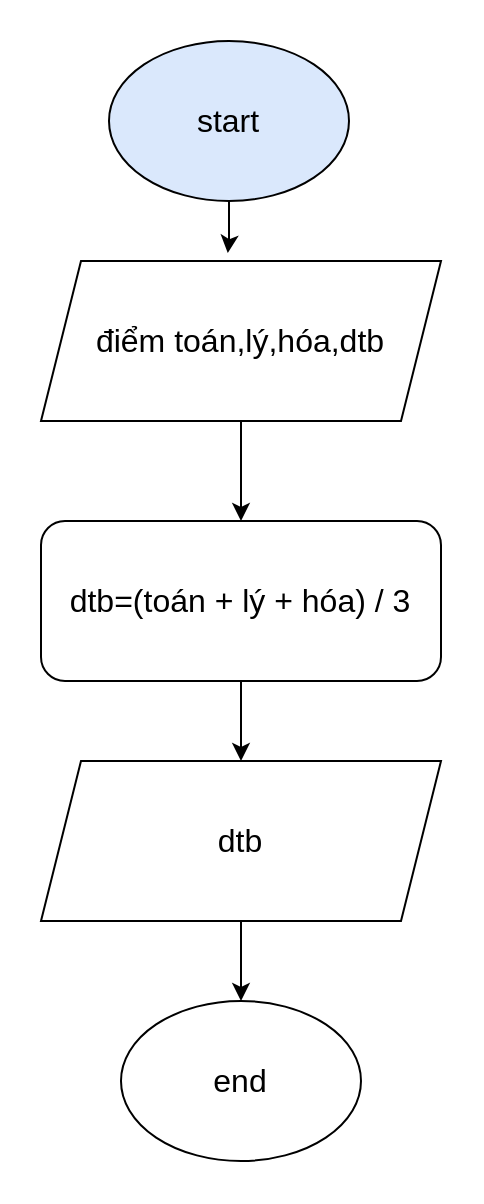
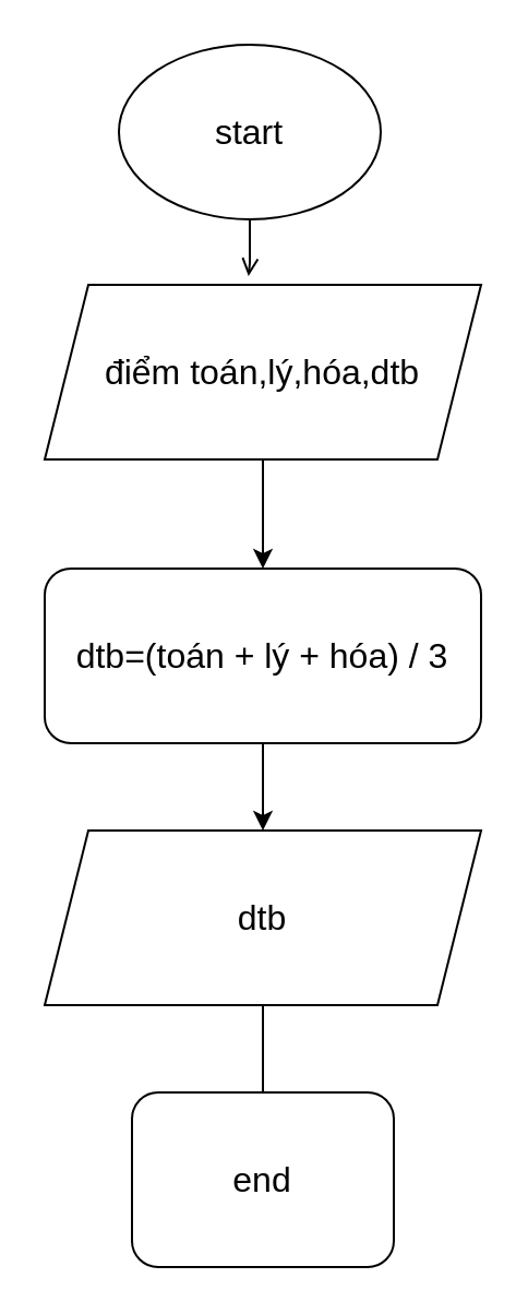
  <mxCell id="0" />
  <mxCell id="1" parent="0" />
- <mxCell id="2" value="start" style="ellipse;whiteSpace=wrap;html=1;fontSize=16;fillColor=#dae8fc;" vertex="1" parent="1"><mxGeometry x="54" y="20" width="120" height="80" as="geometry" /></mxCell>
+ <mxCell id="2" value="start" style="ellipse;whiteSpace=wrap;html=1;fontSize=16;" vertex="1" parent="1"><mxGeometry x="54" y="20" width="120" height="80" as="geometry" /></mxCell>
  <mxCell id="3" style="edgeStyle=orthogonalEdgeStyle;rounded=0;orthogonalLoop=1;jettySize=auto;html=1;entryX=0.5;entryY=0;entryDx=0;entryDy=0;fontSize=16;" edge="1" parent="1" source="4" target="6"><mxGeometry relative="1" as="geometry" /></mxCell>
  <mxCell id="4" value="điểm toán,lý,hóa,dtb" style="shape=parallelogram;perimeter=parallelogramPerimeter;whiteSpace=wrap;html=1;fixedSize=1;fontSize=16;" vertex="1" parent="1"><mxGeometry x="20" y="130" width="200" height="80" as="geometry" /></mxCell>
  <mxCell id="5" style="edgeStyle=orthogonalEdgeStyle;rounded=0;orthogonalLoop=1;jettySize=auto;html=1;entryX=0.5;entryY=0;entryDx=0;entryDy=0;fontSize=16;" edge="1" parent="1" source="6" target="8"><mxGeometry relative="1" as="geometry" /></mxCell>
  <mxCell id="6" value="dtb=(toán + lý + hóa) / 3" style="whiteSpace=wrap;html=1;fontSize=16;rounded=1;" vertex="1" parent="1"><mxGeometry x="20" y="260" width="200" height="80" as="geometry" /></mxCell>
- <mxCell id="7" style="edgeStyle=orthogonalEdgeStyle;rounded=0;orthogonalLoop=1;jettySize=auto;html=1;entryX=0.5;entryY=0;entryDx=0;entryDy=0;fontSize=16;" edge="1" parent="1" source="8" target="9"><mxGeometry relative="1" as="geometry" /></mxCell>
+ <mxCell id="7" style="edgeStyle=orthogonalEdgeStyle;rounded=0;orthogonalLoop=1;jettySize=auto;html=1;entryX=0.5;entryY=0;entryDx=0;entryDy=0;fontSize=16;endArrow=none;" edge="1" parent="1" source="8" target="9"><mxGeometry relative="1" as="geometry" /></mxCell>
  <mxCell id="8" value="dtb" style="shape=parallelogram;perimeter=parallelogramPerimeter;whiteSpace=wrap;html=1;fixedSize=1;fontSize=16;" vertex="1" parent="1"><mxGeometry x="20" y="380" width="200" height="80" as="geometry" /></mxCell>
- <mxCell id="9" value="end" style="ellipse;whiteSpace=wrap;html=1;fontSize=16;" vertex="1" parent="1"><mxGeometry x="60" y="500" width="120" height="80" as="geometry" /></mxCell>
- <mxCell id="10" style="edgeStyle=orthogonalEdgeStyle;rounded=0;orthogonalLoop=1;jettySize=auto;html=1;entryX=0.467;entryY=-0.05;entryDx=0;entryDy=0;entryPerimeter=0;fontSize=16;" edge="1" parent="1" source="2" target="4"><mxGeometry relative="1" as="geometry" /></mxCell>
+ <mxCell id="9" value="end" style="whiteSpace=wrap;html=1;fontSize=16;rounded=1;" vertex="1" parent="1"><mxGeometry x="60" y="500" width="120" height="80" as="geometry" /></mxCell>
+ <mxCell id="10" style="edgeStyle=orthogonalEdgeStyle;rounded=0;orthogonalLoop=1;jettySize=auto;html=1;entryX=0.467;entryY=-0.05;entryDx=0;entryDy=0;entryPerimeter=0;fontSize=16;endArrow=open;" edge="1" parent="1" source="2" target="4"><mxGeometry relative="1" as="geometry" /></mxCell>
